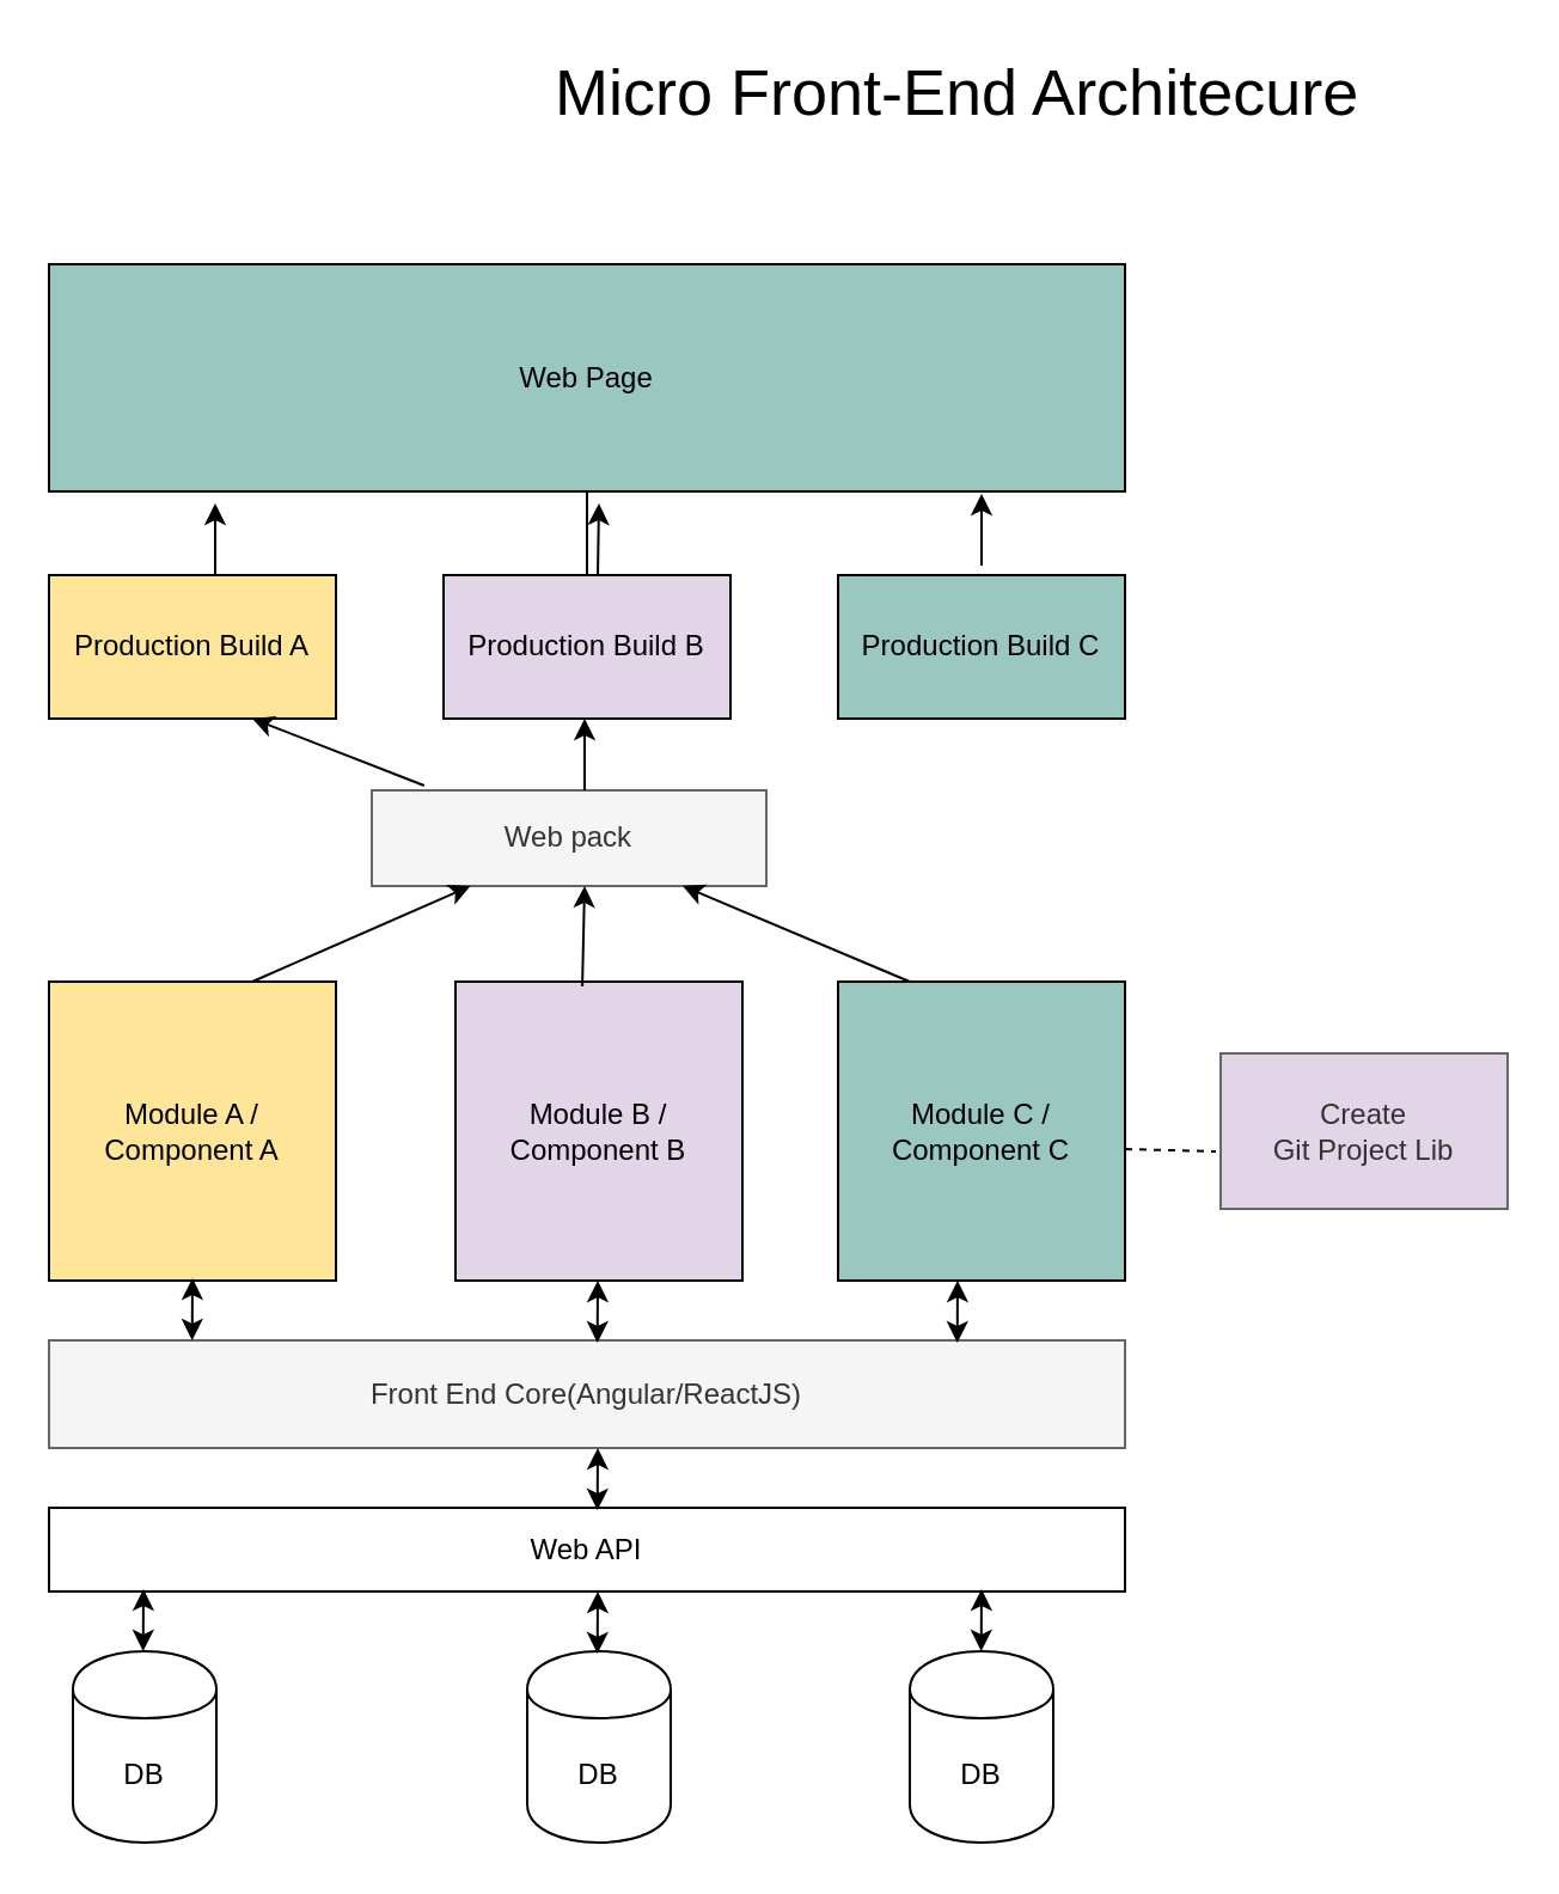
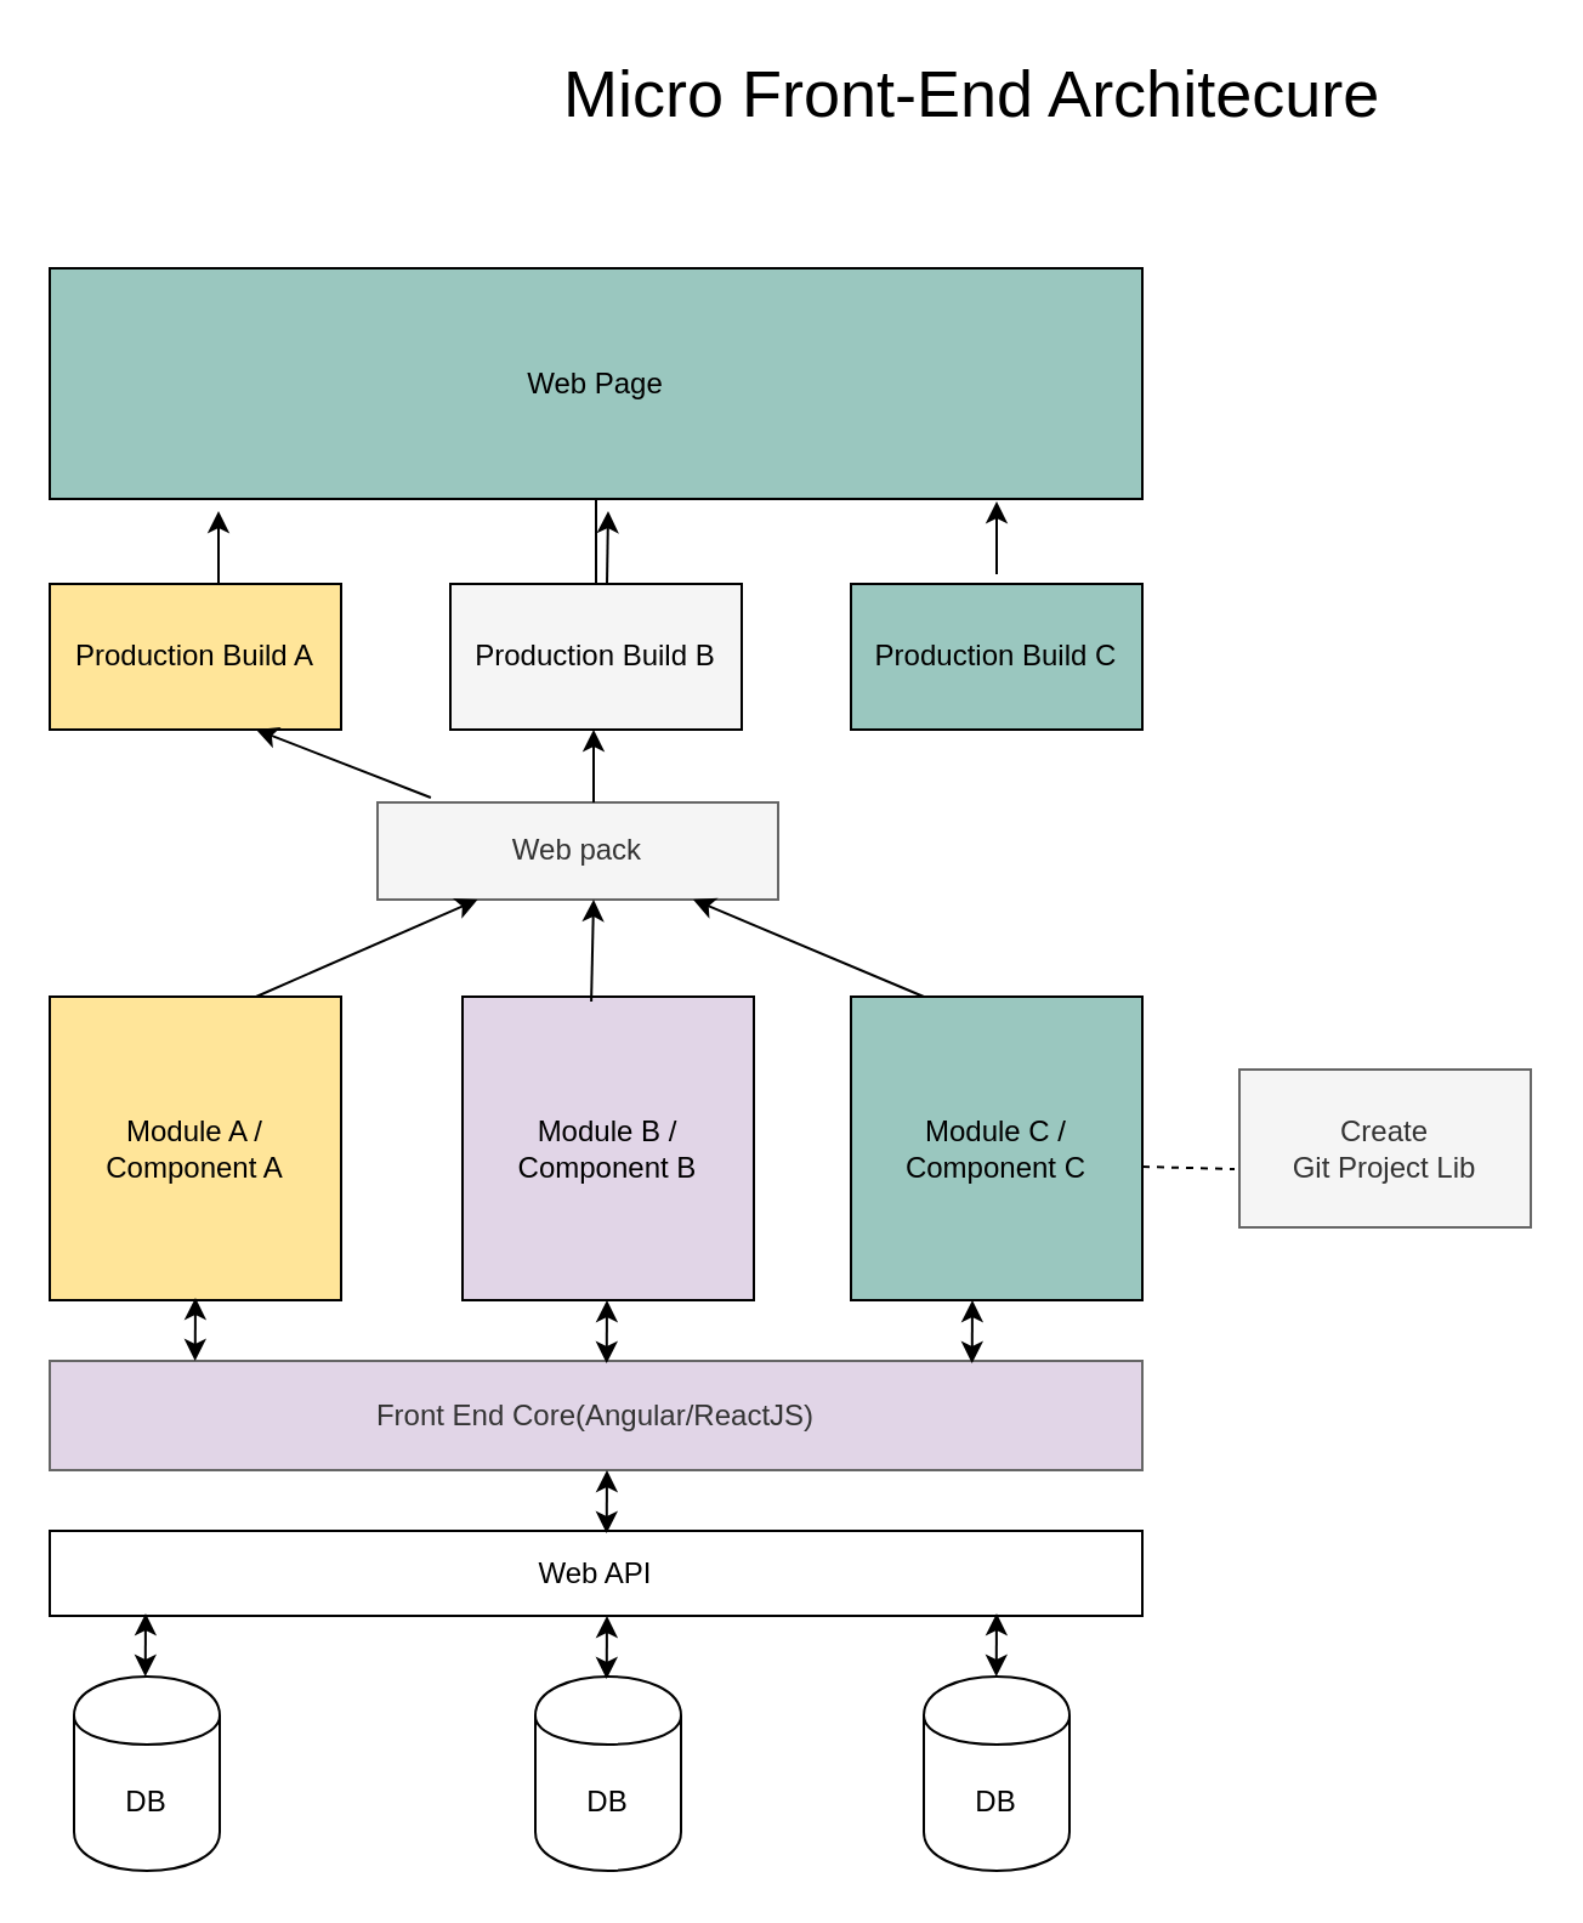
  <mxCell id="0" />
  <mxCell id="1" parent="0" />
  <mxCell id="2" value="DB" style="shape=cylinder;whiteSpace=wrap;html=1;boundedLbl=1;backgroundOutline=1;" vertex="1" parent="1"><mxGeometry x="30" y="690" width="60" height="80" as="geometry" /></mxCell>
  <mxCell id="3" value="Module A / Component A" style="rounded=0;whiteSpace=wrap;html=1;fillColor=#FFE599;" vertex="1" parent="1"><mxGeometry x="20" y="410" width="120" height="125" as="geometry" /></mxCell>
  <mxCell id="4" value="Module B / Component B" style="rounded=0;whiteSpace=wrap;html=1;fillColor=#E1D5E7;" vertex="1" parent="1"><mxGeometry x="190" y="410" width="120" height="125" as="geometry" /></mxCell>
  <mxCell id="5" value="Module C / Component C" style="rounded=0;whiteSpace=wrap;html=1;fillColor=#9AC7BF;" vertex="1" parent="1"><mxGeometry x="350" y="410" width="120" height="125" as="geometry" /></mxCell>
  <mxCell id="6" value="Web API" style="rounded=0;whiteSpace=wrap;html=1;" vertex="1" parent="1"><mxGeometry x="20" y="630" width="450" height="35" as="geometry" /></mxCell>
- <mxCell id="7" value="Front End Core(Angular/ReactJS)" style="rounded=0;whiteSpace=wrap;html=1;fillColor=#f5f5f5;strokeColor=#666666;fontColor=#333333;" vertex="1" parent="1"><mxGeometry x="20" y="560" width="450" height="45" as="geometry" /></mxCell>
+ <mxCell id="7" value="Front End Core(Angular/ReactJS)" style="rounded=0;whiteSpace=wrap;html=1;fillColor=#e1d5e7;strokeColor=#666666;fontColor=#333333;" vertex="1" parent="1"><mxGeometry x="20" y="560" width="450" height="45" as="geometry" /></mxCell>
  <mxCell id="8" value="Production Build A" style="rounded=0;whiteSpace=wrap;html=1;fillColor=#FFE599;" vertex="1" parent="1"><mxGeometry x="20" y="240" width="120" height="60" as="geometry" /></mxCell>
- <mxCell id="9" value="Production Build B" style="rounded=0;whiteSpace=wrap;html=1;fillColor=#E1D5E7;" vertex="1" parent="1"><mxGeometry x="185" y="240" width="120" height="60" as="geometry" /></mxCell>
+ <mxCell id="9" value="Production Build B" style="rounded=0;whiteSpace=wrap;html=1;fillColor=#f5f5f5;" vertex="1" parent="1"><mxGeometry x="185" y="240" width="120" height="60" as="geometry" /></mxCell>
  <mxCell id="10" value="Production Build C" style="rounded=0;whiteSpace=wrap;html=1;fillColor=#9AC7BF;" vertex="1" parent="1"><mxGeometry x="350" y="240" width="120" height="60" as="geometry" /></mxCell>
  <mxCell id="11" value="" style="edgeStyle=orthogonalEdgeStyle;rounded=0;orthogonalLoop=1;jettySize=auto;html=1;endArrow=none;" edge="1" parent="1" source="12" target="9"><mxGeometry relative="1" as="geometry" /></mxCell>
  <mxCell id="12" value="Web Page" style="rounded=0;whiteSpace=wrap;html=1;fillColor=#9ac7bf;" vertex="1" parent="1"><mxGeometry x="20" y="110" width="450" height="95" as="geometry" /></mxCell>
  <mxCell id="13" value="" style="endArrow=classic;startArrow=classic;html=1;exitX=0.133;exitY=0;exitDx=0;exitDy=0;exitPerimeter=0;" edge="1" parent="1" source="7"><mxGeometry width="50" height="50" relative="1" as="geometry"><mxPoint x="30" y="584" as="sourcePoint" /><mxPoint x="80" y="534" as="targetPoint" /></mxGeometry></mxCell>
  <mxCell id="14" value="" style="endArrow=classic;startArrow=classic;html=1;exitX=0.133;exitY=0;exitDx=0;exitDy=0;exitPerimeter=0;" edge="1" parent="1"><mxGeometry width="50" height="50" relative="1" as="geometry"><mxPoint x="249.35" y="561" as="sourcePoint" /><mxPoint x="249.5" y="535" as="targetPoint" /></mxGeometry></mxCell>
  <mxCell id="15" value="Web pack" style="rounded=0;whiteSpace=wrap;html=1;fillColor=#f5f5f5;strokeColor=#666666;fontColor=#333333;" vertex="1" parent="1"><mxGeometry x="155" y="330" width="165" height="40" as="geometry" /></mxCell>
  <mxCell id="16" value="" style="endArrow=classic;startArrow=classic;html=1;exitX=0.133;exitY=0;exitDx=0;exitDy=0;exitPerimeter=0;" edge="1" parent="1"><mxGeometry width="50" height="50" relative="1" as="geometry"><mxPoint x="399.85" y="561" as="sourcePoint" /><mxPoint x="400" y="535" as="targetPoint" /></mxGeometry></mxCell>
  <mxCell id="17" value="" style="endArrow=classic;html=1;entryX=0.25;entryY=1;entryDx=0;entryDy=0;" edge="1" parent="1" target="15"><mxGeometry width="50" height="50" relative="1" as="geometry"><mxPoint x="105" y="410" as="sourcePoint" /><mxPoint x="155" y="360" as="targetPoint" /></mxGeometry></mxCell>
  <mxCell id="18" value="" style="endArrow=classic;html=1;" edge="1" parent="1" target="15"><mxGeometry width="50" height="50" relative="1" as="geometry"><mxPoint x="380" y="410" as="sourcePoint" /><mxPoint x="471.25" y="370" as="targetPoint" /></mxGeometry></mxCell>
  <mxCell id="19" value="" style="endArrow=classic;html=1;" edge="1" parent="1"><mxGeometry width="50" height="50" relative="1" as="geometry"><mxPoint x="244" y="330" as="sourcePoint" /><mxPoint x="244" y="300" as="targetPoint" /></mxGeometry></mxCell>
  <mxCell id="20" value="" style="endArrow=classic;html=1;exitX=0.442;exitY=0.016;exitDx=0;exitDy=0;exitPerimeter=0;" edge="1" parent="1" source="4"><mxGeometry width="50" height="50" relative="1" as="geometry"><mxPoint x="244" y="400" as="sourcePoint" /><mxPoint x="244" y="370" as="targetPoint" /></mxGeometry></mxCell>
  <mxCell id="21" value="" style="endArrow=classic;html=1;exitX=0.133;exitY=-0.05;exitDx=0;exitDy=0;exitPerimeter=0;" edge="1" parent="1" source="15"><mxGeometry width="50" height="50" relative="1" as="geometry"><mxPoint x="200" y="340" as="sourcePoint" /><mxPoint x="105" y="300" as="targetPoint" /></mxGeometry></mxCell>
  <mxCell id="22" value="" style="endArrow=classic;startArrow=classic;html=1;exitX=0.133;exitY=0;exitDx=0;exitDy=0;exitPerimeter=0;" edge="1" parent="1"><mxGeometry width="50" height="50" relative="1" as="geometry"><mxPoint x="249.35" y="631" as="sourcePoint" /><mxPoint x="249.5" y="605" as="targetPoint" /></mxGeometry></mxCell>
  <mxCell id="23" value="" style="endArrow=classic;html=1;" edge="1" parent="1"><mxGeometry width="50" height="50" relative="1" as="geometry"><mxPoint x="89.5" y="240" as="sourcePoint" /><mxPoint x="89.5" y="210" as="targetPoint" /></mxGeometry></mxCell>
  <mxCell id="24" value="" style="endArrow=classic;html=1;" edge="1" parent="1"><mxGeometry width="50" height="50" relative="1" as="geometry"><mxPoint x="249.5" y="240" as="sourcePoint" /><mxPoint x="250" y="210" as="targetPoint" /></mxGeometry></mxCell>
  <mxCell id="25" value="" style="endArrow=classic;html=1;" edge="1" parent="1"><mxGeometry width="50" height="50" relative="1" as="geometry"><mxPoint x="410" y="236" as="sourcePoint" /><mxPoint x="410" y="206" as="targetPoint" /></mxGeometry></mxCell>
  <mxCell id="26" value="" style="endArrow=classic;startArrow=classic;html=1;exitX=0.133;exitY=0;exitDx=0;exitDy=0;exitPerimeter=0;" edge="1" parent="1"><mxGeometry width="50" height="50" relative="1" as="geometry"><mxPoint x="59.35" y="690" as="sourcePoint" /><mxPoint x="59.5" y="664" as="targetPoint" /></mxGeometry></mxCell>
  <mxCell id="27" value="DB" style="shape=cylinder;whiteSpace=wrap;html=1;boundedLbl=1;backgroundOutline=1;" vertex="1" parent="1"><mxGeometry x="220" y="690" width="60" height="80" as="geometry" /></mxCell>
  <mxCell id="28" value="DB" style="shape=cylinder;whiteSpace=wrap;html=1;boundedLbl=1;backgroundOutline=1;" vertex="1" parent="1"><mxGeometry x="380" y="690" width="60" height="80" as="geometry" /></mxCell>
  <mxCell id="29" value="" style="endArrow=classic;startArrow=classic;html=1;exitX=0.133;exitY=0;exitDx=0;exitDy=0;exitPerimeter=0;" edge="1" parent="1"><mxGeometry width="50" height="50" relative="1" as="geometry"><mxPoint x="249.35" y="691" as="sourcePoint" /><mxPoint x="249.5" y="665" as="targetPoint" /></mxGeometry></mxCell>
  <mxCell id="30" value="" style="endArrow=classic;startArrow=classic;html=1;exitX=0.133;exitY=0;exitDx=0;exitDy=0;exitPerimeter=0;" edge="1" parent="1"><mxGeometry width="50" height="50" relative="1" as="geometry"><mxPoint x="409.85" y="690" as="sourcePoint" /><mxPoint x="410" y="664" as="targetPoint" /></mxGeometry></mxCell>
  <mxCell id="31" value="&lt;font style=&quot;font-size: 27px&quot;&gt;Micro Front-End Architecure&lt;/font&gt;" style="text;html=1;resizable=0;points=[];autosize=1;align=left;verticalAlign=top;spacingTop=-4;strokeWidth=8;" vertex="1" parent="1"><mxGeometry x="230" y="20" width="350" height="20" as="geometry" /></mxCell>
- <mxCell id="32" value="Create&lt;br&gt;Git Project Lib" style="rounded=0;whiteSpace=wrap;html=1;fillColor=#e1d5e7;strokeColor=#666666;fontColor=#333333;" vertex="1" parent="1"><mxGeometry x="510" y="440" width="120" height="65" as="geometry" /></mxCell>
+ <mxCell id="32" value="Create&lt;br&gt;Git Project Lib" style="rounded=0;whiteSpace=wrap;html=1;fillColor=#f5f5f5;strokeColor=#666666;fontColor=#333333;" vertex="1" parent="1"><mxGeometry x="510" y="440" width="120" height="65" as="geometry" /></mxCell>
  <mxCell id="33" value="" style="endArrow=none;dashed=1;html=1;" edge="1" parent="1"><mxGeometry width="50" height="50" relative="1" as="geometry"><mxPoint x="470" y="480" as="sourcePoint" /><mxPoint x="508" y="481" as="targetPoint" /></mxGeometry></mxCell>
